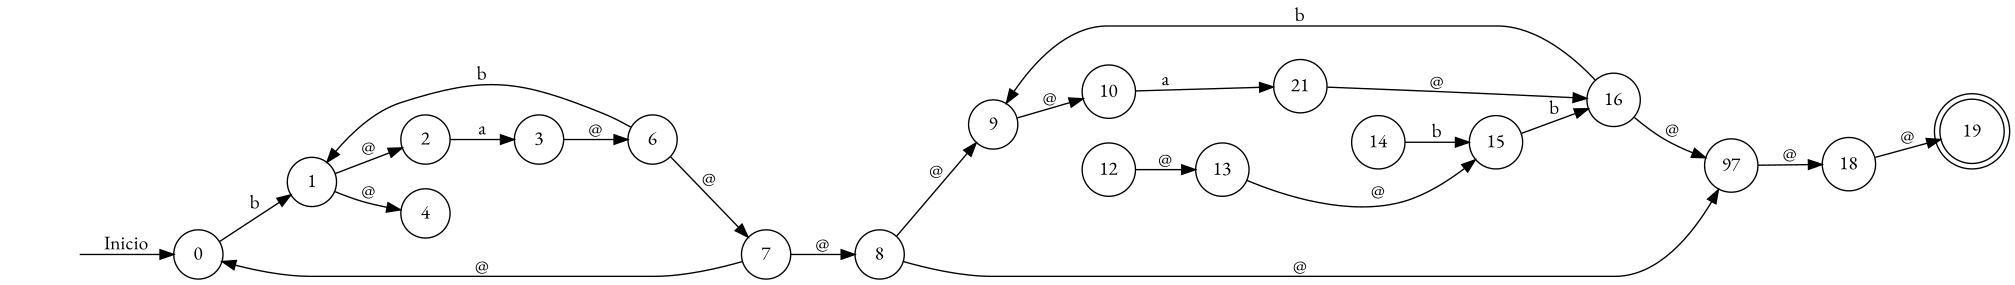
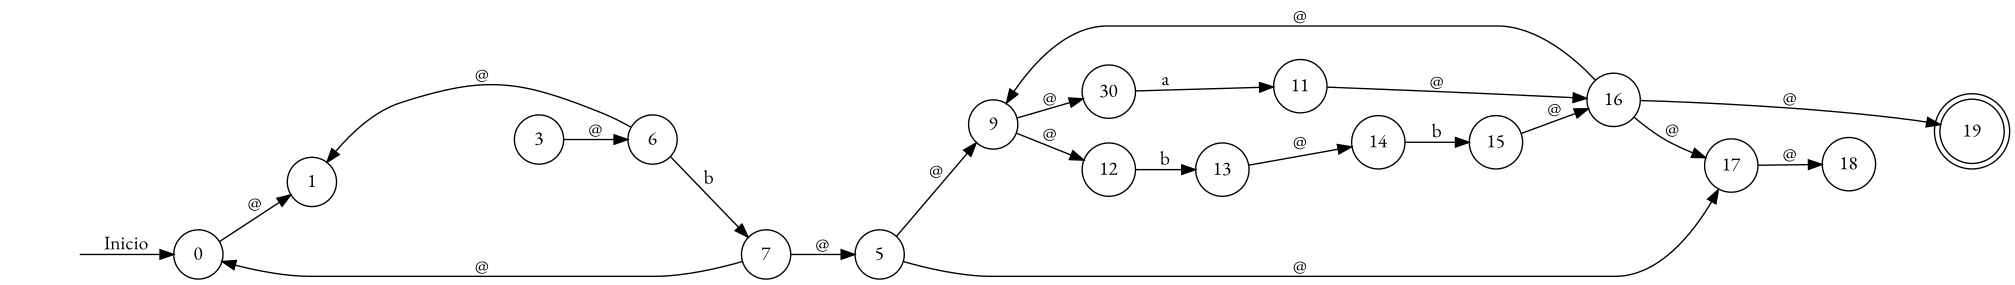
  digraph {
    fontname="EB Garamond"
    rankdir=LR
    node [fontname="EB Garamond" shape=circle]
    edge [fontname="EB Garamond"]
    INI [style=invisible shape=""]
    0
    1
-   2
-   4
    7
-   8
+   8 [label=5]
    3
    6
    9
-   17 [label=97]
-   10
+   17
+   10 [label=30]
    12
    18
-   11 [label=21]
+   11
    13
    16
    14
    15
    19 [fillcolor="#1D22E8" shape=doublecircle]
    subgraph sub_1 {
      INI
    }
    INI -> 0 [label=Inicio]
-   0 -> 1 [label=b]
-   1 -> 2 [label="@"]
-   1 -> 4 [label="@"]
-   2 -> 3 [label=a]
+   0 -> 1 [label="@"]
    7 -> 0 [label="@"]
    7 -> 8 [label="@"]
    8 -> 9 [label="@"]
    8 -> 17 [label="@"]
    3 -> 6 [label="@"]
-   6 -> 1 [label=b]
-   6 -> 7 [label="@"]
+   6 -> 1 [label="@"]
+   6 -> 7 [label=b]
    9 -> 10 [label="@"]
+   9 -> 12 [label="@"]
    17 -> 18 [label="@"]
    10 -> 11 [label=a]
-   12 -> 13 [label="@"]
-   18 -> 19 [label="@"]
+   12 -> 13 [label=b]
+   16 -> 19 [label="@"]
    11 -> 16 [label="@"]
-   13 -> 15 [label="@"]
-   16 -> 9 [label=b]
+   13 -> 14 [label="@"]
+   16 -> 9 [label="@"]
    16 -> 17 [label="@"]
    14 -> 15 [label=b]
-   15 -> 16 [label=b]
+   15 -> 16 [label="@"]
  }
